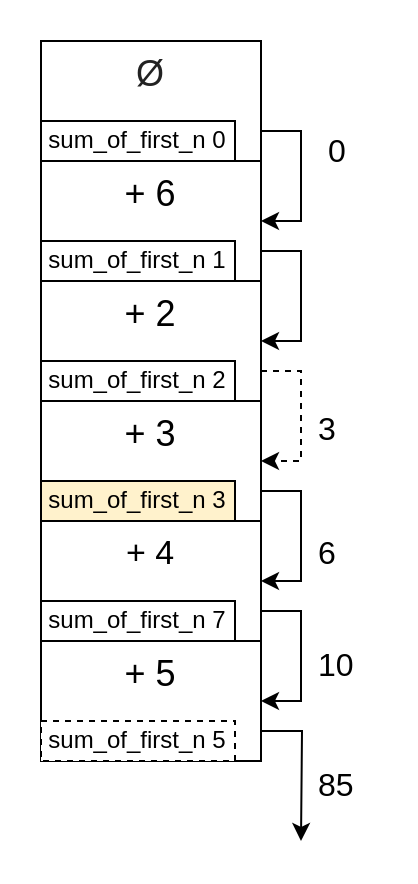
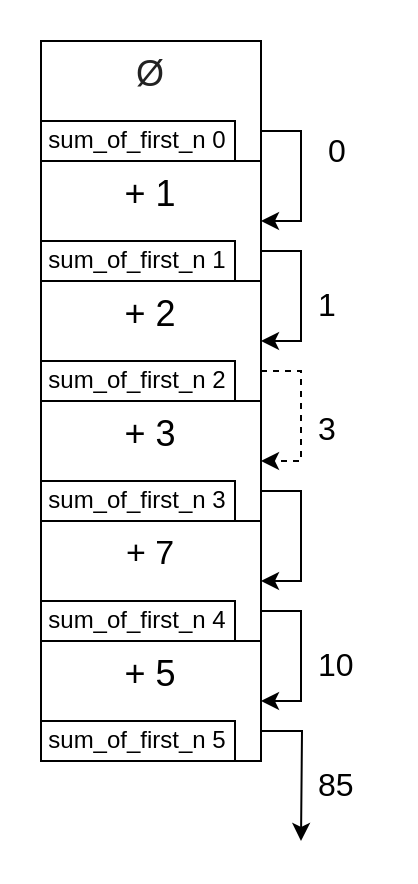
  <mxCell id="0" />
  <mxCell id="1" parent="0" />
  <mxCell id="2" value="" style="edgeStyle=orthogonalEdgeStyle;rounded=0;orthogonalLoop=1;jettySize=auto;html=1;" edge="1" parent="1"><mxGeometry relative="1" as="geometry"><mxPoint x="40" y="150" as="targetPoint" /></mxGeometry></mxCell>
  <mxCell id="3" value="" style="edgeStyle=orthogonalEdgeStyle;rounded=0;orthogonalLoop=1;jettySize=auto;html=1;" edge="1" parent="1"><mxGeometry relative="1" as="geometry"><mxPoint x="40" y="210" as="sourcePoint" /></mxGeometry></mxCell>
  <mxCell id="4" value="" style="edgeStyle=orthogonalEdgeStyle;rounded=0;orthogonalLoop=1;jettySize=auto;html=1;" edge="1" parent="1"><mxGeometry relative="1" as="geometry"><mxPoint x="40" y="270" as="sourcePoint" /></mxGeometry></mxCell>
  <mxCell id="5" value="" style="group" vertex="1" connectable="0" parent="1"><mxGeometry x="20" y="320" width="110" height="60" as="geometry" /></mxCell>
  <mxCell id="6" value="&lt;font style=&quot;font-size: 18px&quot;&gt;+ 5&lt;/font&gt;" style="rounded=0;whiteSpace=wrap;html=1;imageWidth=24;verticalAlign=top;" vertex="1" parent="5"><mxGeometry width="110" height="60" as="geometry" /></mxCell>
- <mxCell id="7" value="sum_of_first_n 5" style="rounded=0;whiteSpace=wrap;html=1;imageWidth=24;dashed=1;" vertex="1" parent="5"><mxGeometry y="40" width="97" height="20" as="geometry" /></mxCell>
+ <mxCell id="7" value="sum_of_first_n 5" style="rounded=0;whiteSpace=wrap;html=1;imageWidth=24;" vertex="1" parent="5"><mxGeometry y="40" width="97" height="20" as="geometry" /></mxCell>
  <mxCell id="8" value="" style="group" vertex="1" connectable="0" parent="1"><mxGeometry x="20" y="260" width="110" height="60" as="geometry" /></mxCell>
- <mxCell id="9" value="&lt;font style=&quot;font-size: 17px&quot;&gt;+ 4&lt;/font&gt;" style="rounded=0;whiteSpace=wrap;html=1;imageWidth=24;verticalAlign=top;" vertex="1" parent="8"><mxGeometry width="110" height="60" as="geometry" /></mxCell>
- <mxCell id="10" value="sum_of_first_n 7" style="rounded=0;whiteSpace=wrap;html=1;imageWidth=24;" vertex="1" parent="8"><mxGeometry y="40" width="97" height="20" as="geometry" /></mxCell>
+ <mxCell id="9" value="&lt;font style=&quot;font-size: 17px&quot;&gt;+ 7&lt;/font&gt;" style="rounded=0;whiteSpace=wrap;html=1;imageWidth=24;verticalAlign=top;" vertex="1" parent="8"><mxGeometry width="110" height="60" as="geometry" /></mxCell>
+ <mxCell id="10" value="sum_of_first_n 4" style="rounded=0;whiteSpace=wrap;html=1;imageWidth=24;" vertex="1" parent="8"><mxGeometry y="40" width="97" height="20" as="geometry" /></mxCell>
  <mxCell id="11" value="" style="group" vertex="1" connectable="0" parent="1"><mxGeometry x="20" y="200" width="110" height="60" as="geometry" /></mxCell>
  <mxCell id="12" value="&lt;font style=&quot;font-size: 18px&quot;&gt;+ 3&lt;/font&gt;" style="rounded=0;whiteSpace=wrap;html=1;imageWidth=24;verticalAlign=top;" vertex="1" parent="11"><mxGeometry width="110" height="60" as="geometry" /></mxCell>
- <mxCell id="13" value="sum_of_first_n 3" style="rounded=0;whiteSpace=wrap;html=1;imageWidth=24;fillColor=#fff2cc;" vertex="1" parent="11"><mxGeometry y="40" width="97" height="20" as="geometry" /></mxCell>
+ <mxCell id="13" value="sum_of_first_n 3" style="rounded=0;whiteSpace=wrap;html=1;imageWidth=24;" vertex="1" parent="11"><mxGeometry y="40" width="97" height="20" as="geometry" /></mxCell>
  <mxCell id="14" value="" style="group" vertex="1" connectable="0" parent="1"><mxGeometry x="20" y="140" width="110" height="60" as="geometry" /></mxCell>
  <mxCell id="15" value="&lt;font style=&quot;font-size: 18px&quot;&gt;+ 2&lt;/font&gt;" style="rounded=0;whiteSpace=wrap;html=1;imageWidth=24;verticalAlign=top;" vertex="1" parent="14"><mxGeometry width="110" height="60" as="geometry" /></mxCell>
  <mxCell id="16" value="sum_of_first_n 2" style="rounded=0;whiteSpace=wrap;html=1;imageWidth=24;" vertex="1" parent="14"><mxGeometry y="40" width="97" height="20" as="geometry" /></mxCell>
  <mxCell id="17" value="" style="group;verticalAlign=top;fontSize=16;" vertex="1" connectable="0" parent="1"><mxGeometry x="20" y="80" width="110" height="60" as="geometry" /></mxCell>
- <mxCell id="18" value="&lt;font style=&quot;font-size: 18px&quot;&gt;+ 6&lt;/font&gt;" style="rounded=0;whiteSpace=wrap;html=1;imageWidth=24;verticalAlign=top;" vertex="1" parent="17"><mxGeometry width="110" height="60" as="geometry" /></mxCell>
+ <mxCell id="18" value="&lt;font style=&quot;font-size: 18px&quot;&gt;+ 1&lt;/font&gt;" style="rounded=0;whiteSpace=wrap;html=1;imageWidth=24;verticalAlign=top;" vertex="1" parent="17"><mxGeometry width="110" height="60" as="geometry" /></mxCell>
  <mxCell id="19" value="sum_of_first_n 1" style="rounded=0;whiteSpace=wrap;html=1;imageWidth=24;" vertex="1" parent="17"><mxGeometry y="40" width="97" height="20" as="geometry" /></mxCell>
  <mxCell id="20" value="" style="group" vertex="1" connectable="0" parent="1"><mxGeometry x="20" y="20" width="110" height="60" as="geometry" /></mxCell>
  <mxCell id="21" value="&lt;span style=&quot;color: rgb(34 , 34 , 34) ; font-family: &amp;#34;arial&amp;#34; , sans-serif ; text-align: left ; white-space: normal ; background-color: rgb(255 , 255 , 255)&quot;&gt;&lt;font style=&quot;font-size: 18px&quot;&gt;Ø&lt;/font&gt;&lt;/span&gt;" style="rounded=0;whiteSpace=wrap;html=1;imageWidth=24;verticalAlign=top;" vertex="1" parent="20"><mxGeometry width="110" height="60" as="geometry" /></mxCell>
  <mxCell id="22" value="sum_of_first_n 0" style="rounded=0;whiteSpace=wrap;html=1;imageWidth=24;" vertex="1" parent="20"><mxGeometry y="40" width="97" height="20" as="geometry" /></mxCell>
  <mxCell id="23" style="edgeStyle=orthogonalEdgeStyle;rounded=0;orthogonalLoop=1;jettySize=auto;html=1;exitX=1;exitY=0.75;exitDx=0;exitDy=0;entryX=1;entryY=0.5;entryDx=0;entryDy=0;fontSize=16;" edge="1" parent="1" source="21" target="18"><mxGeometry relative="1" as="geometry" /></mxCell>
  <mxCell id="24" style="edgeStyle=orthogonalEdgeStyle;rounded=0;orthogonalLoop=1;jettySize=auto;html=1;exitX=1;exitY=0.75;exitDx=0;exitDy=0;entryX=1;entryY=0.5;entryDx=0;entryDy=0;fontSize=16;" edge="1" parent="1" source="18" target="15"><mxGeometry relative="1" as="geometry" /></mxCell>
  <mxCell id="25" style="edgeStyle=orthogonalEdgeStyle;rounded=0;orthogonalLoop=1;jettySize=auto;html=1;exitX=1;exitY=0.75;exitDx=0;exitDy=0;entryX=1;entryY=0.5;entryDx=0;entryDy=0;fontSize=16;dashed=1;" edge="1" parent="1" source="15" target="12"><mxGeometry relative="1" as="geometry" /></mxCell>
  <mxCell id="26" style="edgeStyle=orthogonalEdgeStyle;rounded=0;orthogonalLoop=1;jettySize=auto;html=1;exitX=1;exitY=0.75;exitDx=0;exitDy=0;entryX=1;entryY=0.5;entryDx=0;entryDy=0;fontSize=16;" edge="1" parent="1" source="12" target="9"><mxGeometry relative="1" as="geometry" /></mxCell>
  <mxCell id="27" style="edgeStyle=orthogonalEdgeStyle;rounded=0;orthogonalLoop=1;jettySize=auto;html=1;exitX=1;exitY=0.75;exitDx=0;exitDy=0;entryX=1;entryY=0.5;entryDx=0;entryDy=0;fontSize=16;" edge="1" parent="1" source="9" target="6"><mxGeometry relative="1" as="geometry" /></mxCell>
  <mxCell id="28" style="edgeStyle=orthogonalEdgeStyle;rounded=0;orthogonalLoop=1;jettySize=auto;html=1;exitX=1;exitY=0.75;exitDx=0;exitDy=0;fontSize=16;" edge="1" parent="1" source="6"><mxGeometry relative="1" as="geometry"><mxPoint x="150" y="420" as="targetPoint" /></mxGeometry></mxCell>
  <mxCell id="29" value="0" style="text;html=1;resizable=0;points=[];autosize=1;align=left;verticalAlign=top;spacingTop=-4;fontSize=16;" vertex="1" parent="1"><mxGeometry x="162" y="63" width="20" height="20" as="geometry" /></mxCell>
+ <mxCell id="30" value="1" style="text;html=1;resizable=0;points=[];autosize=1;align=left;verticalAlign=top;spacingTop=-4;fontSize=16;" vertex="1" parent="1"><mxGeometry x="157" y="140" width="20" height="20" as="geometry" /></mxCell>
  <mxCell id="31" value="3" style="text;html=1;resizable=0;points=[];autosize=1;align=left;verticalAlign=top;spacingTop=-4;fontSize=16;" vertex="1" parent="1"><mxGeometry x="157" y="202" width="20" height="20" as="geometry" /></mxCell>
- <mxCell id="32" value="6" style="text;html=1;resizable=0;points=[];autosize=1;align=left;verticalAlign=top;spacingTop=-4;fontSize=16;" vertex="1" parent="1"><mxGeometry x="157" y="264" width="20" height="20" as="geometry" /></mxCell>
  <mxCell id="33" value="10" style="text;html=1;resizable=0;points=[];autosize=1;align=left;verticalAlign=top;spacingTop=-4;fontSize=16;" vertex="1" parent="1"><mxGeometry x="157" y="320" width="30" height="20" as="geometry" /></mxCell>
  <mxCell id="34" value="85" style="text;html=1;resizable=0;points=[];autosize=1;align=left;verticalAlign=top;spacingTop=-4;fontSize=16;" vertex="1" parent="1"><mxGeometry x="157" y="380" width="30" height="20" as="geometry" /></mxCell>
